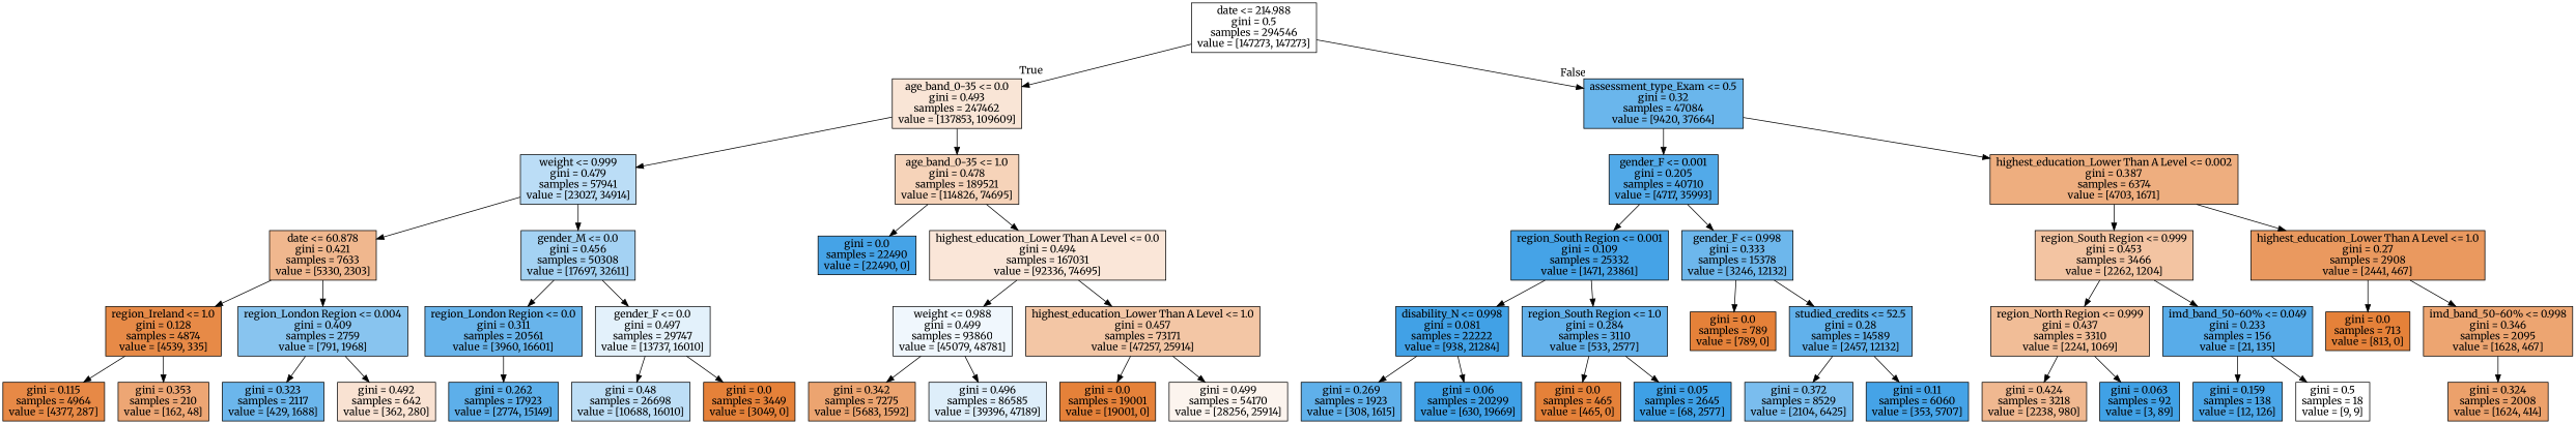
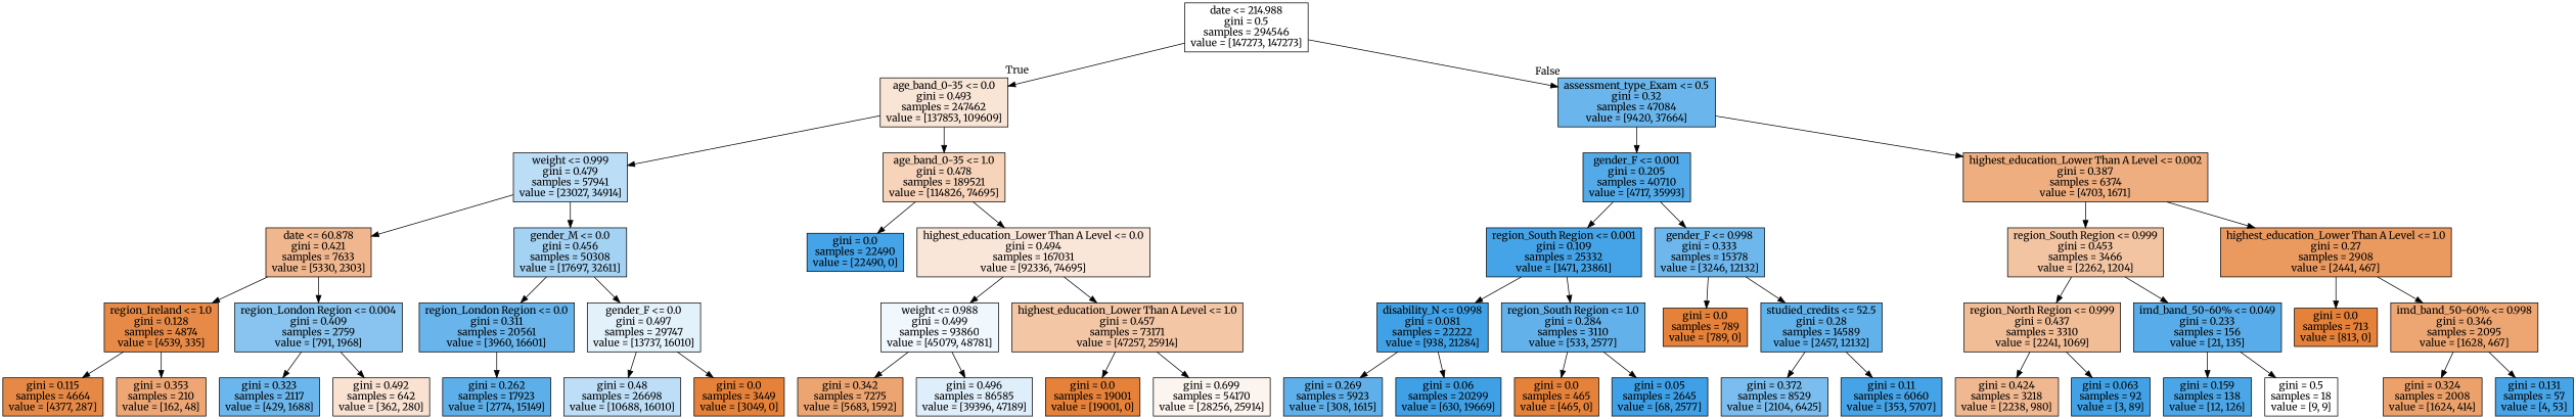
  digraph {
    fontname=Merriweather
    node [color=black fillcolor="#e58139ff" fontname=Merriweather shape=box style=filled]
    edge [fontname=Merriweather]
    n1 [fillcolor="#e5813900" label="date <= 214.988\ngini = 0.5\nsamples = 294546\nvalue = [147273, 147273]"]
    n2 [fillcolor="#e5813934" label="age_band_0-35 <= 0.0\ngini = 0.493\nsamples = 247462\nvalue = [137853, 109609]"]
    n3 [fillcolor="#399de5bf" label="assessment_type_Exam <= 0.5\ngini = 0.32\nsamples = 47084\nvalue = [9420, 37664]"]
    n4 [fillcolor="#399de557" label="weight <= 0.999\ngini = 0.479\nsamples = 57941\nvalue = [23027, 34914]"]
    n5 [fillcolor="#e5813959" label="age_band_0-35 <= 1.0\ngini = 0.478\nsamples = 189521\nvalue = [114826, 74695]"]
    n6 [fillcolor="#399de5de" label="gender_F <= 0.001\ngini = 0.205\nsamples = 40710\nvalue = [4717, 35993]"]
    n7 [fillcolor="#e58139a4" label="highest_education_Lower Than A Level <= 0.002\ngini = 0.387\nsamples = 6374\nvalue = [4703, 1671]"]
    n8 [fillcolor="#e5813991" label="date <= 60.878\ngini = 0.421\nsamples = 7633\nvalue = [5330, 2303]"]
    n9 [fillcolor="#399de575" label="gender_M <= 0.0\ngini = 0.456\nsamples = 50308\nvalue = [17697, 32611]"]
    n10 [fillcolor="#399de5ef" label="gini = 0.0\nsamples = 22490\nvalue = [22490, 0]"]
    n11 [fillcolor="#e5813931" label="highest_education_Lower Than A Level <= 0.0\ngini = 0.494\nsamples = 167031\nvalue = [92336, 74695]"]
    n12 [fillcolor="#e58139ec" label="region_Ireland <= 1.0\ngini = 0.128\nsamples = 4874\nvalue = [4539, 335]"]
    n13 [fillcolor="#399de599" label="region_London Region <= 0.004\ngini = 0.409\nsamples = 2759\nvalue = [791, 1968]"]
    n14 [fillcolor="#399de5c2" label="region_London Region <= 0.0\ngini = 0.311\nsamples = 20561\nvalue = [3960, 16601]"]
    n15 [fillcolor="#399de524" label="gender_F <= 0.0\ngini = 0.497\nsamples = 29747\nvalue = [13737, 16010]"]
-   n16 [fillcolor="#e58139ee" label="gini = 0.115\nsamples = 4964\nvalue = [4377, 287]"]
+   n16 [fillcolor="#e58139ee" label="gini = 0.115\nsamples = 4664\nvalue = [4377, 287]"]
    n17 [fillcolor="#e58139b3" label="gini = 0.353\nsamples = 210\nvalue = [162, 48]"]
    n18 [fillcolor="#399de5be" label="gini = 0.323\nsamples = 2117\nvalue = [429, 1688]"]
    n19 [fillcolor="#e581393a" label="gini = 0.492\nsamples = 642\nvalue = [362, 280]"]
    n20 [fillcolor="#399de5d0" label="gini = 0.262\nsamples = 17923\nvalue = [2774, 15149]"]
    n21 [fillcolor="#399de555" label="gini = 0.48\nsamples = 26698\nvalue = [10688, 16010]"]
    n22 [label="gini = 0.0\nsamples = 3449\nvalue = [3049, 0]"]
    n23 [fillcolor="#399de513" label="weight <= 0.988\ngini = 0.499\nsamples = 93860\nvalue = [45079, 48781]"]
    n24 [fillcolor="#e5813973" label="highest_education_Lower Than A Level <= 1.0\ngini = 0.457\nsamples = 73171\nvalue = [47257, 25914]"]
    n25 [fillcolor="#e58139b8" label="gini = 0.342\nsamples = 7275\nvalue = [5683, 1592]"]
    n26 [fillcolor="#399de52a" label="gini = 0.496\nsamples = 86585\nvalue = [39396, 47189]"]
    n27 [label="gini = 0.0\nsamples = 19001\nvalue = [19001, 0]"]
-   n28 [fillcolor="#e5813915" label="gini = 0.499\nsamples = 54170\nvalue = [28256, 25914]"]
+   n28 [fillcolor="#e5813915" label="gini = 0.699\nsamples = 54170\nvalue = [28256, 25914]"]
    n29 [fillcolor="#399de5ef" label="region_South Region <= 0.001\ngini = 0.109\nsamples = 25332\nvalue = [1471, 23861]"]
    n30 [fillcolor="#399de5bb" label="gender_F <= 0.998\ngini = 0.333\nsamples = 15378\nvalue = [3246, 12132]"]
    n31 [fillcolor="#e5813977" label="region_South Region <= 0.999\ngini = 0.453\nsamples = 3466\nvalue = [2262, 1204]"]
    n32 [fillcolor="#e58139ce" label="highest_education_Lower Than A Level <= 1.0\ngini = 0.27\nsamples = 2908\nvalue = [2441, 467]"]
    n33 [fillcolor="#399de5f4" label="disability_N <= 0.998\ngini = 0.081\nsamples = 22222\nvalue = [938, 21284]"]
    n34 [fillcolor="#399de5ca" label="region_South Region <= 1.0\ngini = 0.284\nsamples = 3110\nvalue = [533, 2577]"]
    n35 [label="gini = 0.0\nsamples = 789\nvalue = [789, 0]"]
    n36 [fillcolor="#399de5cb" label="studied_credits <= 52.5\ngini = 0.28\nsamples = 14589\nvalue = [2457, 12132]"]
-   n37 [fillcolor="#399de5ce" label="gini = 0.269\nsamples = 1923\nvalue = [308, 1615]"]
+   n37 [fillcolor="#399de5ce" label="gini = 0.269\nsamples = 5923\nvalue = [308, 1615]"]
    n38 [fillcolor="#399de5f7" label="gini = 0.06\nsamples = 20299\nvalue = [630, 19669]"]
    n39 [label="gini = 0.0\nsamples = 465\nvalue = [465, 0]"]
    n40 [fillcolor="#399de5f8" label="gini = 0.05\nsamples = 2645\nvalue = [68, 2577]"]
    n41 [fillcolor="#399de5ab" label="gini = 0.372\nsamples = 8529\nvalue = [2104, 6425]"]
    n42 [fillcolor="#399de5ef" label="gini = 0.11\nsamples = 6060\nvalue = [353, 5707]"]
    n43 [fillcolor="#e5813985" label="region_North Region <= 0.999\ngini = 0.437\nsamples = 3310\nvalue = [2241, 1069]"]
    n44 [fillcolor="#399de5d7" label="imd_band_50-60% <= 0.049\ngini = 0.233\nsamples = 156\nvalue = [21, 135]"]
    n45 [label="gini = 0.0\nsamples = 713\nvalue = [813, 0]"]
    n46 [fillcolor="#e58139b6" label="imd_band_50-60% <= 0.998\ngini = 0.346\nsamples = 2095\nvalue = [1628, 467]"]
    n47 [fillcolor="#e581398f" label="gini = 0.424\nsamples = 3218\nvalue = [2238, 980]"]
    n48 [fillcolor="#399de5f6" label="gini = 0.063\nsamples = 92\nvalue = [3, 89]"]
    n49 [fillcolor="#399de5e7" label="gini = 0.159\nsamples = 138\nvalue = [12, 126]"]
    n50 [fillcolor="#e5813900" label="gini = 0.5\nsamples = 18\nvalue = [9, 9]"]
    n51 [fillcolor="#e58139be" label="gini = 0.324\nsamples = 2008\nvalue = [1624, 414]"]
+   n52 [fillcolor="#399de5ec" label="gini = 0.131\nsamples = 57\nvalue = [4, 53]"]
    n1 -> n2 [headlabel=True labelangle=45 labeldistance=2.5]
    n1 -> n3 [headlabel=False labelangle=-45 labeldistance=2.5]
    n2 -> n4
    n2 -> n5
    n3 -> n6
    n3 -> n7
    n4 -> n8
    n4 -> n9
    n5 -> n10
    n5 -> n11
    n6 -> n29
    n6 -> n30
    n7 -> n31
    n7 -> n32
    n8 -> n12
    n8 -> n13
    n9 -> n14
    n9 -> n15
    n11 -> n23
    n11 -> n24
    n12 -> n16
    n12 -> n17
    n13 -> n18
    n13 -> n19
    n14 -> n20
    n15 -> n21
    n15 -> n22
    n23 -> n25
    n23 -> n26
    n24 -> n27
    n24 -> n28
    n29 -> n33
    n29 -> n34
    n30 -> n35
    n30 -> n36
    n31 -> n43
    n31 -> n44
    n32 -> n45
    n32 -> n46
    n33 -> n37
    n33 -> n38
    n34 -> n39
    n34 -> n40
    n36 -> n41
    n36 -> n42
    n43 -> n47
    n43 -> n48
    n44 -> n49
    n44 -> n50
    n46 -> n51
+   n46 -> n52
  }
